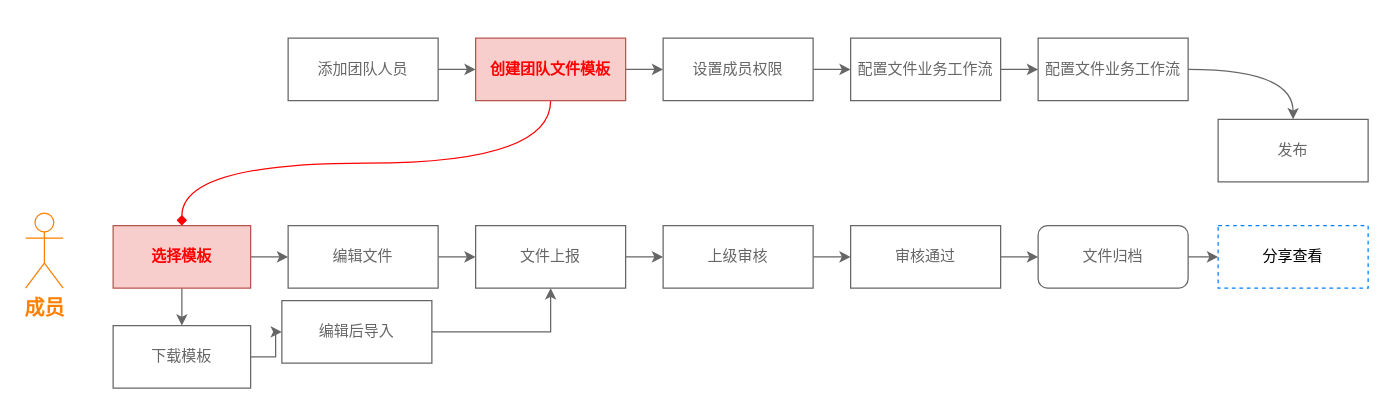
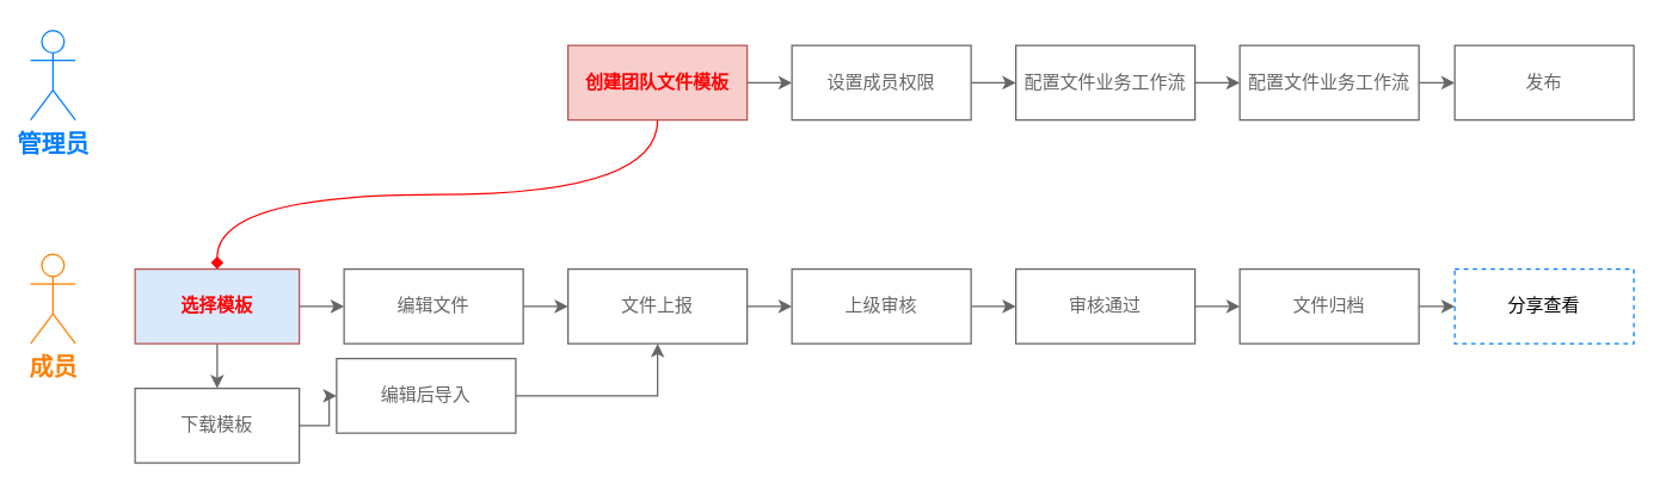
  <mxCell id="0" />
  <mxCell id="1" parent="0" />
- <mxCell id="3" value="" style="edgeStyle=orthogonalEdgeStyle;rounded=0;orthogonalLoop=1;jettySize=auto;html=1;fontColor=#666666;strokeColor=#666666;" edge="1" parent="1" source="4" target="7"><mxGeometry relative="1" as="geometry" /></mxCell>
- <mxCell id="4" value="添加团队人员" style="rounded=0;whiteSpace=wrap;html=1;fontColor=#666666;strokeColor=#666666;" vertex="1" parent="1"><mxGeometry x="230" y="30" width="120" height="50" as="geometry" /></mxCell>
+ <mxCell id="2" value="&lt;font style=&quot;font-size: 16px&quot; color=&quot;#007fff&quot;&gt;&lt;b&gt;管理员&lt;/b&gt;&lt;/font&gt;" style="shape=umlActor;verticalLabelPosition=bottom;verticalAlign=top;html=1;outlineConnect=0;sketch=0;shadow=0;strokeColor=#007FFF;" vertex="1" parent="1"><mxGeometry x="20" y="20" width="30" height="60" as="geometry" /></mxCell>
  <mxCell id="5" value="" style="edgeStyle=orthogonalEdgeStyle;rounded=0;orthogonalLoop=1;jettySize=auto;html=1;fontColor=#666666;strokeColor=#666666;" edge="1" parent="1" source="7" target="9"><mxGeometry relative="1" as="geometry" /></mxCell>
  <mxCell id="6" style="edgeStyle=orthogonalEdgeStyle;rounded=0;orthogonalLoop=1;jettySize=auto;html=1;entryX=0.5;entryY=0;entryDx=0;entryDy=0;fontSize=16;fontColor=#FF0000;strokeColor=#FF0000;curved=1;endArrow=diamond;" edge="1" parent="1" source="7" target="17"><mxGeometry relative="1" as="geometry"><Array as="points"><mxPoint x="440" y="130" /><mxPoint x="145" y="130" /></Array></mxGeometry></mxCell>
  <mxCell id="7" value="创建团队文件模板" style="rounded=0;whiteSpace=wrap;html=1;strokeColor=#b85450;fillColor=#f8cecc;fontColor=#FF0000;fontStyle=1" vertex="1" parent="1"><mxGeometry x="380" y="30" width="120" height="50" as="geometry" /></mxCell>
  <mxCell id="8" value="" style="edgeStyle=orthogonalEdgeStyle;rounded=0;orthogonalLoop=1;jettySize=auto;html=1;fontColor=#666666;strokeColor=#666666;" edge="1" parent="1" source="9" target="11"><mxGeometry relative="1" as="geometry" /></mxCell>
  <mxCell id="9" value="设置成员权限" style="rounded=0;whiteSpace=wrap;html=1;fontColor=#666666;strokeColor=#666666;" vertex="1" parent="1"><mxGeometry x="530" y="30" width="120" height="50" as="geometry" /></mxCell>
  <mxCell id="10" value="" style="edgeStyle=orthogonalEdgeStyle;rounded=0;orthogonalLoop=1;jettySize=auto;html=1;fontColor=#666666;strokeColor=#666666;" edge="1" parent="1" source="11" target="13"><mxGeometry relative="1" as="geometry" /></mxCell>
  <mxCell id="11" value="配置文件业务工作流" style="rounded=0;whiteSpace=wrap;html=1;fontColor=#666666;strokeColor=#666666;" vertex="1" parent="1"><mxGeometry x="680" y="30" width="120" height="50" as="geometry" /></mxCell>
  <mxCell id="12" value="" style="edgeStyle=orthogonalEdgeStyle;curved=1;rounded=0;orthogonalLoop=1;jettySize=auto;html=1;fontSize=16;fontColor=#666666;strokeColor=#666666;" edge="1" parent="1" source="13" target="33"><mxGeometry relative="1" as="geometry" /></mxCell>
  <mxCell id="13" value="配置文件业务工作流" style="rounded=0;whiteSpace=wrap;html=1;fontColor=#666666;strokeColor=#666666;" vertex="1" parent="1"><mxGeometry x="830" y="30" width="120" height="50" as="geometry" /></mxCell>
  <mxCell id="14" value="&lt;font style=&quot;font-size: 16px&quot; color=&quot;#ff8000&quot;&gt;&lt;b&gt;成员&lt;/b&gt;&lt;/font&gt;" style="shape=umlActor;verticalLabelPosition=bottom;verticalAlign=top;html=1;outlineConnect=0;sketch=0;shadow=0;strokeColor=#FF8000;" vertex="1" parent="1"><mxGeometry x="20" y="170" width="30" height="60" as="geometry" /></mxCell>
  <mxCell id="15" style="edgeStyle=orthogonalEdgeStyle;rounded=0;orthogonalLoop=1;jettySize=auto;html=1;entryX=0;entryY=0.5;entryDx=0;entryDy=0;fontColor=#666666;strokeColor=#666666;" edge="1" parent="1" source="17" target="19"><mxGeometry relative="1" as="geometry" /></mxCell>
  <mxCell id="16" value="" style="edgeStyle=orthogonalEdgeStyle;rounded=0;orthogonalLoop=1;jettySize=auto;html=1;fontSize=16;fontColor=#666666;strokeColor=#666666;" edge="1" parent="1" source="17" target="30"><mxGeometry relative="1" as="geometry" /></mxCell>
- <mxCell id="17" value="选择模板" style="rounded=0;whiteSpace=wrap;html=1;strokeColor=#b85450;fillColor=#f8cecc;fontStyle=1;fontColor=#FF0000;" vertex="1" parent="1"><mxGeometry x="90" y="180" width="110" height="50" as="geometry" /></mxCell>
+ <mxCell id="17" value="选择模板" style="rounded=0;whiteSpace=wrap;html=1;strokeColor=#b85450;fillColor=#dae8fc;fontStyle=1;fontColor=#FF0000;" vertex="1" parent="1"><mxGeometry x="90" y="180" width="110" height="50" as="geometry" /></mxCell>
  <mxCell id="18" value="" style="edgeStyle=orthogonalEdgeStyle;rounded=0;orthogonalLoop=1;jettySize=auto;html=1;fontColor=#666666;strokeColor=#666666;" edge="1" parent="1" source="19" target="21"><mxGeometry relative="1" as="geometry" /></mxCell>
  <mxCell id="19" value="编辑文件" style="rounded=0;whiteSpace=wrap;html=1;fontColor=#666666;strokeColor=#666666;" vertex="1" parent="1"><mxGeometry x="230" y="180" width="120" height="50" as="geometry" /></mxCell>
  <mxCell id="20" value="" style="edgeStyle=orthogonalEdgeStyle;rounded=0;orthogonalLoop=1;jettySize=auto;html=1;fontColor=#666666;strokeColor=#666666;" edge="1" parent="1" source="21" target="23"><mxGeometry relative="1" as="geometry" /></mxCell>
  <mxCell id="21" value="文件上报" style="rounded=0;whiteSpace=wrap;html=1;fontColor=#666666;strokeColor=#666666;" vertex="1" parent="1"><mxGeometry x="380" y="180" width="120" height="50" as="geometry" /></mxCell>
  <mxCell id="22" value="" style="edgeStyle=orthogonalEdgeStyle;rounded=0;orthogonalLoop=1;jettySize=auto;html=1;fontColor=#666666;strokeColor=#666666;" edge="1" parent="1" source="23" target="25"><mxGeometry relative="1" as="geometry" /></mxCell>
  <mxCell id="23" value="上级审核" style="rounded=0;whiteSpace=wrap;html=1;fontColor=#666666;strokeColor=#666666;" vertex="1" parent="1"><mxGeometry x="530" y="180" width="120" height="50" as="geometry" /></mxCell>
  <mxCell id="24" value="" style="edgeStyle=orthogonalEdgeStyle;rounded=0;orthogonalLoop=1;jettySize=auto;html=1;fontColor=#666666;strokeColor=#666666;" edge="1" parent="1" source="25" target="27"><mxGeometry relative="1" as="geometry" /></mxCell>
  <mxCell id="25" value="审核通过" style="rounded=0;whiteSpace=wrap;html=1;fontColor=#666666;strokeColor=#666666;" vertex="1" parent="1"><mxGeometry x="680" y="180" width="120" height="50" as="geometry" /></mxCell>
  <mxCell id="26" value="" style="edgeStyle=orthogonalEdgeStyle;rounded=0;orthogonalLoop=1;jettySize=auto;html=1;fontSize=16;fontColor=#666666;strokeColor=#666666;" edge="1" parent="1" source="27" target="28"><mxGeometry relative="1" as="geometry" /></mxCell>
- <mxCell id="27" value="文件归档" style="whiteSpace=wrap;html=1;fontColor=#666666;strokeColor=#666666;rounded=1;" vertex="1" parent="1"><mxGeometry x="830" y="180" width="120" height="50" as="geometry" /></mxCell>
+ <mxCell id="27" value="文件归档" style="rounded=0;whiteSpace=wrap;html=1;fontColor=#666666;strokeColor=#666666;" vertex="1" parent="1"><mxGeometry x="830" y="180" width="120" height="50" as="geometry" /></mxCell>
  <mxCell id="28" value="分享查看" style="rounded=0;whiteSpace=wrap;html=1;dashed=1;strokeColor=#007FFF;" vertex="1" parent="1"><mxGeometry x="974" y="180" width="120" height="50" as="geometry" /></mxCell>
  <mxCell id="29" value="" style="edgeStyle=orthogonalEdgeStyle;rounded=0;orthogonalLoop=1;jettySize=auto;html=1;fontSize=16;fontColor=#666666;strokeColor=#666666;" edge="1" parent="1" source="30" target="32"><mxGeometry relative="1" as="geometry" /></mxCell>
  <mxCell id="30" value="下载模板" style="rounded=0;whiteSpace=wrap;html=1;fontColor=#666666;strokeColor=#666666;" vertex="1" parent="1"><mxGeometry x="90" y="260" width="110" height="50" as="geometry" /></mxCell>
  <mxCell id="31" style="edgeStyle=orthogonalEdgeStyle;rounded=0;orthogonalLoop=1;jettySize=auto;html=1;fontSize=16;fontColor=#666666;strokeColor=#666666;" edge="1" parent="1" source="32" target="21"><mxGeometry relative="1" as="geometry" /></mxCell>
  <mxCell id="32" value="编辑后导入" style="rounded=0;whiteSpace=wrap;html=1;fontColor=#666666;strokeColor=#666666;" vertex="1" parent="1"><mxGeometry x="225" y="240" width="120" height="50" as="geometry" /></mxCell>
- <mxCell id="33" value="发布" style="rounded=0;whiteSpace=wrap;html=1;fontColor=#666666;strokeColor=#666666;" vertex="1" parent="1"><mxGeometry x="974" y="95" width="120" height="50" as="geometry" /></mxCell>
+ <mxCell id="33" value="发布" style="rounded=0;whiteSpace=wrap;html=1;fontColor=#666666;strokeColor=#666666;" vertex="1" parent="1"><mxGeometry x="974" y="30" width="120" height="50" as="geometry" /></mxCell>
